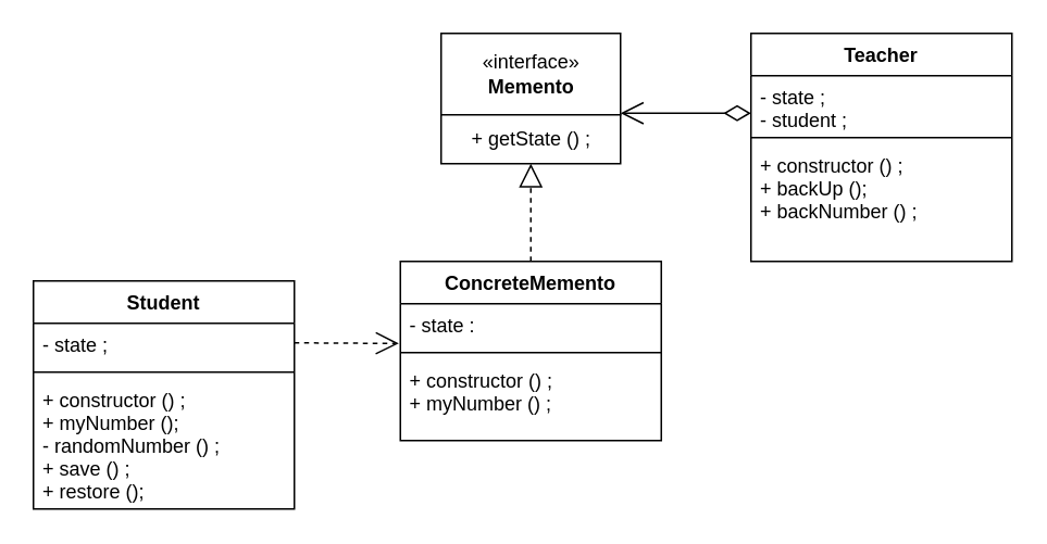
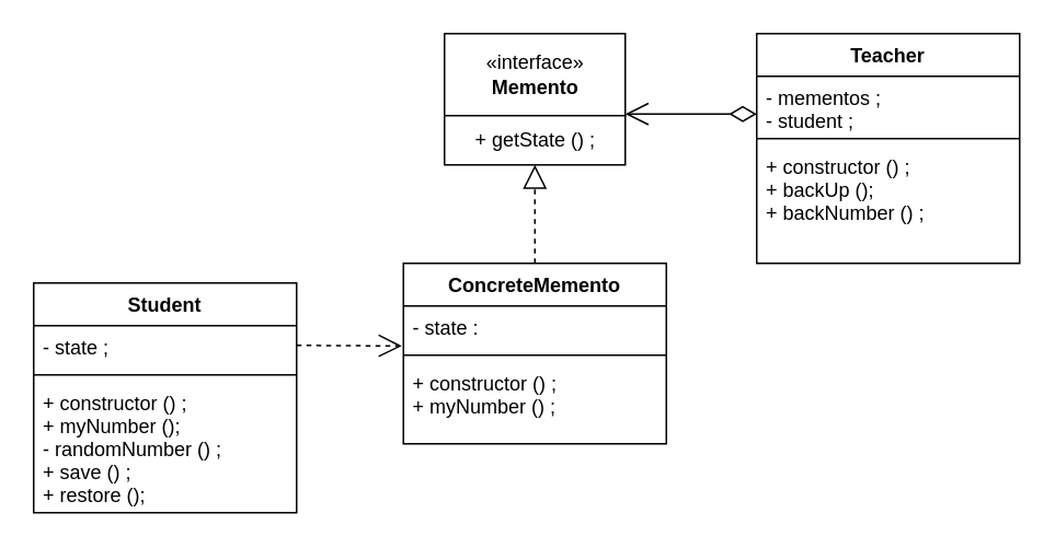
  <mxCell id="0" />
  <mxCell id="1" parent="0" />
  <mxCell id="2" value="«interface»&lt;br&gt;&lt;b&gt;Memento&lt;/b&gt;" style="html=1;" vertex="1" parent="1"><mxGeometry x="270" y="20" width="110" height="50" as="geometry" /></mxCell>
  <mxCell id="3" value="+ getState () ;" style="html=1;" vertex="1" parent="1"><mxGeometry x="270" y="70" width="110" height="30" as="geometry" /></mxCell>
  <mxCell id="4" value="ConcreteMemento" style="swimlane;fontStyle=1;align=center;verticalAlign=top;childLayout=stackLayout;horizontal=1;startSize=26;horizontalStack=0;resizeParent=1;resizeParentMax=0;resizeLast=0;collapsible=1;marginBottom=0;" vertex="1" parent="1"><mxGeometry x="245" y="160" width="160" height="110" as="geometry" /></mxCell>
  <mxCell id="5" value="- state :" style="text;strokeColor=none;fillColor=none;align=left;verticalAlign=top;spacingLeft=4;spacingRight=4;overflow=hidden;rotatable=0;points=[[0,0.5],[1,0.5]];portConstraint=eastwest;" vertex="1" parent="4"><mxGeometry y="26" width="160" height="26" as="geometry" /></mxCell>
  <mxCell id="6" value="" style="line;strokeWidth=1;fillColor=none;align=left;verticalAlign=middle;spacingTop=-1;spacingLeft=3;spacingRight=3;rotatable=0;labelPosition=right;points=[];portConstraint=eastwest;" vertex="1" parent="4"><mxGeometry y="52" width="160" height="8" as="geometry" /></mxCell>
  <mxCell id="7" value="+ constructor () ;&#10;+ myNumber () ;" style="text;strokeColor=none;fillColor=none;align=left;verticalAlign=top;spacingLeft=4;spacingRight=4;overflow=hidden;rotatable=0;points=[[0,0.5],[1,0.5]];portConstraint=eastwest;" vertex="1" parent="4"><mxGeometry y="60" width="160" height="50" as="geometry" /></mxCell>
  <mxCell id="8" value="" style="endArrow=block;dashed=1;endFill=0;endSize=12;html=1;entryX=0.5;entryY=1;entryDx=0;entryDy=0;exitX=0.5;exitY=0;exitDx=0;exitDy=0;" edge="1" parent="1" source="4" target="3"><mxGeometry width="160" relative="1" as="geometry"><mxPoint x="200" y="130" as="sourcePoint" /><mxPoint x="360" y="130" as="targetPoint" /></mxGeometry></mxCell>
  <mxCell id="9" value="Teacher" style="swimlane;fontStyle=1;align=center;verticalAlign=top;childLayout=stackLayout;horizontal=1;startSize=26;horizontalStack=0;resizeParent=1;resizeParentMax=0;resizeLast=0;collapsible=1;marginBottom=0;" vertex="1" parent="1"><mxGeometry x="460" y="20" width="160" height="140" as="geometry" /></mxCell>
- <mxCell id="10" value="- state ;&#10;- student ;" style="text;strokeColor=none;fillColor=none;align=left;verticalAlign=top;spacingLeft=4;spacingRight=4;overflow=hidden;rotatable=0;points=[[0,0.5],[1,0.5]];portConstraint=eastwest;" vertex="1" parent="9"><mxGeometry y="26" width="160" height="34" as="geometry" /></mxCell>
+ <mxCell id="10" value="- mementos ;&#10;- student ;" style="text;strokeColor=none;fillColor=none;align=left;verticalAlign=top;spacingLeft=4;spacingRight=4;overflow=hidden;rotatable=0;points=[[0,0.5],[1,0.5]];portConstraint=eastwest;" vertex="1" parent="9"><mxGeometry y="26" width="160" height="34" as="geometry" /></mxCell>
  <mxCell id="11" value="" style="line;strokeWidth=1;fillColor=none;align=left;verticalAlign=middle;spacingTop=-1;spacingLeft=3;spacingRight=3;rotatable=0;labelPosition=right;points=[];portConstraint=eastwest;" vertex="1" parent="9"><mxGeometry y="60" width="160" height="8" as="geometry" /></mxCell>
  <mxCell id="12" value="+ constructor () ;&#10;+ backUp ();&#10;+ backNumber () ;" style="text;strokeColor=none;fillColor=none;align=left;verticalAlign=top;spacingLeft=4;spacingRight=4;overflow=hidden;rotatable=0;points=[[0,0.5],[1,0.5]];portConstraint=eastwest;" vertex="1" parent="9"><mxGeometry y="68" width="160" height="72" as="geometry" /></mxCell>
  <mxCell id="13" value="1" style="endArrow=open;html=1;endSize=12;startArrow=diamondThin;startSize=14;startFill=0;edgeStyle=orthogonalEdgeStyle;align=left;verticalAlign=bottom;textOpacity=0;" edge="1" parent="1"><mxGeometry x="-1" y="100" relative="1" as="geometry"><mxPoint x="460" y="69" as="sourcePoint" /><mxPoint x="380" y="69" as="targetPoint" /><mxPoint x="-100" y="90" as="offset" /></mxGeometry></mxCell>
  <mxCell id="14" value="Student" style="swimlane;fontStyle=1;align=center;verticalAlign=top;childLayout=stackLayout;horizontal=1;startSize=26;horizontalStack=0;resizeParent=1;resizeParentMax=0;resizeLast=0;collapsible=1;marginBottom=0;" vertex="1" parent="1"><mxGeometry x="20" y="172" width="160" height="140" as="geometry" /></mxCell>
  <mxCell id="15" value="- state ;" style="text;strokeColor=none;fillColor=none;align=left;verticalAlign=top;spacingLeft=4;spacingRight=4;overflow=hidden;rotatable=0;points=[[0,0.5],[1,0.5]];portConstraint=eastwest;" vertex="1" parent="14"><mxGeometry y="26" width="160" height="26" as="geometry" /></mxCell>
  <mxCell id="16" value="" style="line;strokeWidth=1;fillColor=none;align=left;verticalAlign=middle;spacingTop=-1;spacingLeft=3;spacingRight=3;rotatable=0;labelPosition=right;points=[];portConstraint=eastwest;" vertex="1" parent="14"><mxGeometry y="52" width="160" height="8" as="geometry" /></mxCell>
  <mxCell id="17" value="+ constructor () ;&#10;+ myNumber ();&#10;- randomNumber () ;&#10;+ save () ;&#10;+ restore ();" style="text;strokeColor=none;fillColor=none;align=left;verticalAlign=top;spacingLeft=4;spacingRight=4;overflow=hidden;rotatable=0;points=[[0,0.5],[1,0.5]];portConstraint=eastwest;" vertex="1" parent="14"><mxGeometry y="60" width="160" height="80" as="geometry" /></mxCell>
  <mxCell id="18" value="" style="endArrow=open;endFill=1;endSize=12;html=1;entryX=-0.006;entryY=0.938;entryDx=0;entryDy=0;entryPerimeter=0;dashed=1;" edge="1" parent="1" target="5"><mxGeometry width="160" relative="1" as="geometry"><mxPoint x="180" y="210" as="sourcePoint" /><mxPoint x="240" y="210" as="targetPoint" /></mxGeometry></mxCell>
